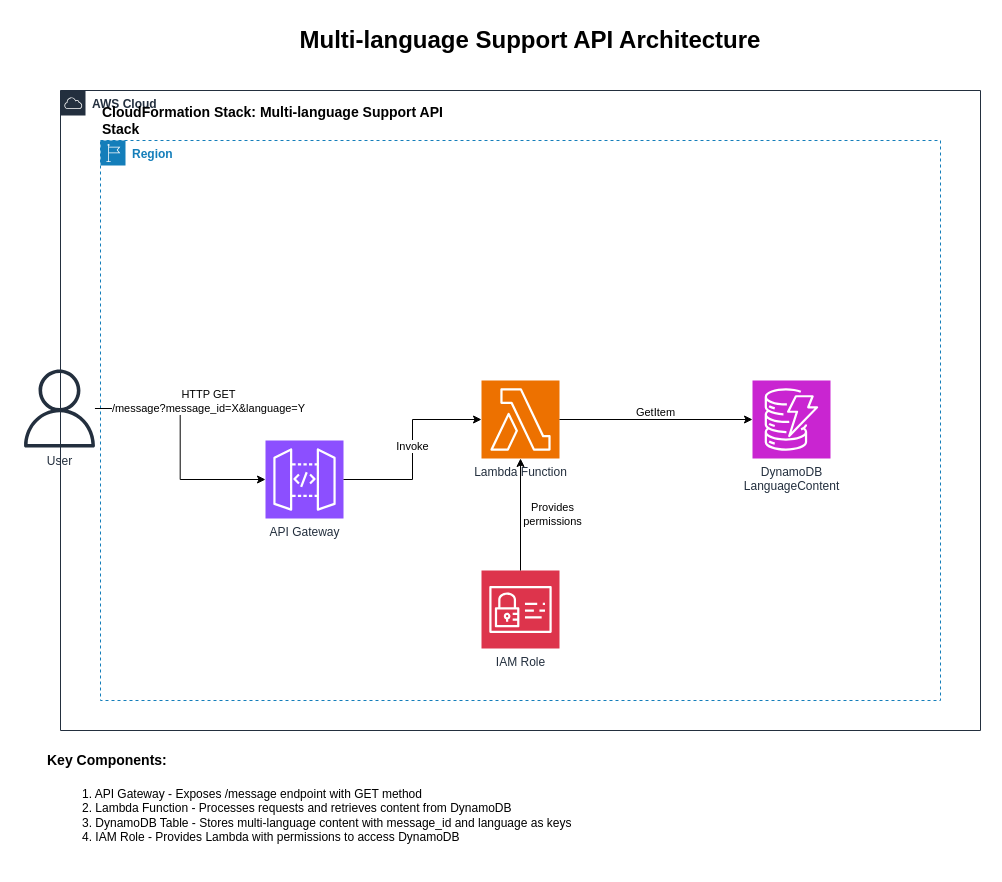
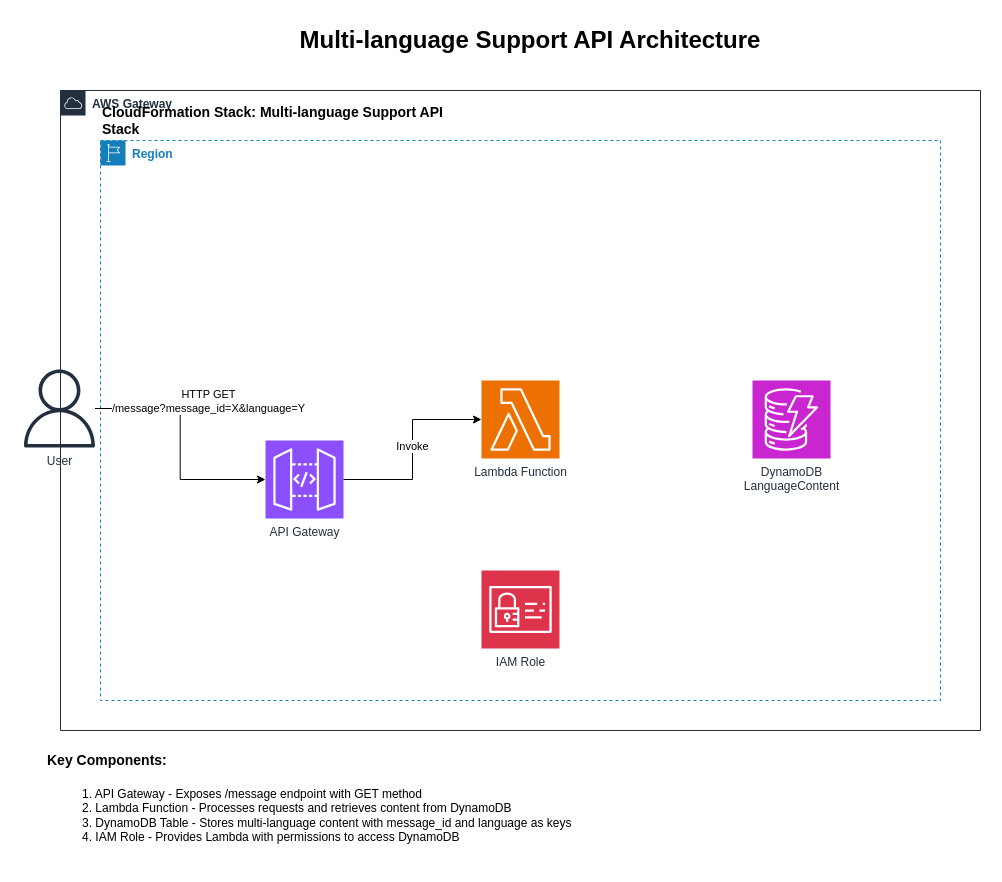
  <mxCell id="0" />
  <mxCell id="1" parent="0" />
  <mxCell id="2" value="Multi-language Support API Architecture" style="text;html=1;strokeColor=none;fillColor=none;align=center;verticalAlign=middle;whiteSpace=wrap;rounded=0;fontSize=24;fontStyle=1" vertex="1" parent="1"><mxGeometry x="280" y="20" width="500" height="40" as="geometry" /></mxCell>
- <mxCell id="3" value="AWS Cloud" style="points=[[0,0],[0.25,0],[0.5,0],[0.75,0],[1,0],[1,0.25],[1,0.5],[1,0.75],[1,1],[0.75,1],[0.5,1],[0.25,1],[0,1],[0,0.75],[0,0.5],[0,0.25]];outlineConnect=0;gradientColor=none;html=1;whiteSpace=wrap;fontSize=12;fontStyle=1;container=1;pointerEvents=0;collapsible=0;recursiveResize=0;shape=mxgraph.aws4.group;grIcon=mxgraph.aws4.group_aws_cloud;strokeColor=#232F3E;fillColor=none;verticalAlign=top;align=left;spacingLeft=30;fontColor=#232F3E;dashed=0;" vertex="1" parent="1"><mxGeometry x="60" y="90" width="920" height="640" as="geometry" /></mxCell>
+ <mxCell id="3" value="AWS Gateway" style="points=[[0,0],[0.25,0],[0.5,0],[0.75,0],[1,0],[1,0.25],[1,0.5],[1,0.75],[1,1],[0.75,1],[0.5,1],[0.25,1],[0,1],[0,0.75],[0,0.5],[0,0.25]];outlineConnect=0;gradientColor=none;html=1;whiteSpace=wrap;fontSize=12;fontStyle=1;container=1;pointerEvents=0;collapsible=0;recursiveResize=0;shape=mxgraph.aws4.group;grIcon=mxgraph.aws4.group_aws_cloud;strokeColor=#232F3E;fillColor=none;verticalAlign=top;align=left;spacingLeft=30;fontColor=#232F3E;dashed=0;" vertex="1" parent="1"><mxGeometry x="60" y="90" width="920" height="640" as="geometry" /></mxCell>
  <mxCell id="4" value="Region" style="points=[[0,0],[0.25,0],[0.5,0],[0.75,0],[1,0],[1,0.25],[1,0.5],[1,0.75],[1,1],[0.75,1],[0.5,1],[0.25,1],[0,1],[0,0.75],[0,0.5],[0,0.25]];outlineConnect=0;gradientColor=none;html=1;whiteSpace=wrap;fontSize=12;fontStyle=1;container=1;pointerEvents=0;collapsible=0;recursiveResize=0;shape=mxgraph.aws4.group;grIcon=mxgraph.aws4.group_region;strokeColor=#147EBA;fillColor=none;verticalAlign=top;align=left;spacingLeft=30;fontColor=#147EBA;dashed=1;" vertex="1" parent="3"><mxGeometry x="40" y="50" width="840" height="560" as="geometry" /></mxCell>
  <mxCell id="5" value="API Gateway" style="sketch=0;points=[[0,0,0],[0.25,0,0],[0.5,0,0],[0.75,0,0],[1,0,0],[0,1,0],[0.25,1,0],[0.5,1,0],[0.75,1,0],[1,1,0],[0,0.25,0],[0,0.5,0],[0,0.75,0],[1,0.25,0],[1,0.5,0],[1,0.75,0]];outlineConnect=0;fontColor=#232F3E;fillColor=#8C4FFF;strokeColor=#ffffff;dashed=0;verticalLabelPosition=bottom;verticalAlign=top;align=center;html=1;fontSize=12;fontStyle=0;aspect=fixed;shape=mxgraph.aws4.resourceIcon;resIcon=mxgraph.aws4.api_gateway;" vertex="1" parent="4"><mxGeometry x="165" y="300" width="78" height="78" as="geometry" /></mxCell>
  <mxCell id="6" value="Lambda Function" style="sketch=0;points=[[0,0,0],[0.25,0,0],[0.5,0,0],[0.75,0,0],[1,0,0],[0,1,0],[0.25,1,0],[0.5,1,0],[0.75,1,0],[1,1,0],[0,0.25,0],[0,0.5,0],[0,0.75,0],[1,0.25,0],[1,0.5,0],[1,0.75,0]];outlineConnect=0;fontColor=#232F3E;fillColor=#ED7100;strokeColor=#ffffff;dashed=0;verticalLabelPosition=bottom;verticalAlign=top;align=center;html=1;fontSize=12;fontStyle=0;aspect=fixed;shape=mxgraph.aws4.resourceIcon;resIcon=mxgraph.aws4.lambda;" vertex="1" parent="4"><mxGeometry x="381" y="240" width="78" height="78" as="geometry" /></mxCell>
  <mxCell id="7" value="DynamoDB&#10;LanguageContent" style="sketch=0;points=[[0,0,0],[0.25,0,0],[0.5,0,0],[0.75,0,0],[1,0,0],[0,1,0],[0.25,1,0],[0.5,1,0],[0.75,1,0],[1,1,0],[0,0.25,0],[0,0.5,0],[0,0.75,0],[1,0.25,0],[1,0.5,0],[1,0.75,0]];outlineConnect=0;fontColor=#232F3E;fillColor=#C925D1;strokeColor=#ffffff;dashed=0;verticalLabelPosition=bottom;verticalAlign=top;align=center;html=1;fontSize=12;fontStyle=0;aspect=fixed;shape=mxgraph.aws4.resourceIcon;resIcon=mxgraph.aws4.dynamodb;" vertex="1" parent="4"><mxGeometry x="652" y="240" width="78" height="78" as="geometry" /></mxCell>
  <mxCell id="8" value="IAM Role" style="sketch=0;points=[[0,0,0],[0.25,0,0],[0.5,0,0],[0.75,0,0],[1,0,0],[0,1,0],[0.25,1,0],[0.5,1,0],[0.75,1,0],[1,1,0],[0,0.25,0],[0,0.5,0],[0,0.75,0],[1,0.25,0],[1,0.5,0],[1,0.75,0]];outlineConnect=0;fontColor=#232F3E;fillColor=#DD344C;strokeColor=#ffffff;dashed=0;verticalLabelPosition=bottom;verticalAlign=top;align=center;html=1;fontSize=12;fontStyle=0;aspect=fixed;shape=mxgraph.aws4.resourceIcon;resIcon=mxgraph.aws4.identity_and_access_management;" vertex="1" parent="4"><mxGeometry x="381" y="430" width="78" height="78" as="geometry" /></mxCell>
  <mxCell id="9" value="User" style="sketch=0;outlineConnect=0;fontColor=#232F3E;gradientColor=none;fillColor=#232F3E;strokeColor=none;dashed=0;verticalLabelPosition=bottom;verticalAlign=top;align=center;html=1;fontSize=12;fontStyle=0;aspect=fixed;pointerEvents=1;shape=mxgraph.aws4.user;" vertex="1" parent="3"><mxGeometry x="-40" y="279" width="78" height="78" as="geometry" /></mxCell>
  <mxCell id="10" value="" style="edgeStyle=orthogonalEdgeStyle;rounded=0;orthogonalLoop=1;jettySize=auto;html=1;" edge="1" parent="3" source="9" target="5"><mxGeometry relative="1" as="geometry" /></mxCell>
  <mxCell id="11" value="HTTP GET&#10;/message?message_id=X&amp;language=Y" style="edgeLabel;html=1;align=center;verticalAlign=middle;resizable=0;points=[];" vertex="1" connectable="0" parent="10"><mxGeometry x="-0.2" y="1" relative="1" as="geometry"><mxPoint x="27" y="-19" as="offset" /></mxGeometry></mxCell>
  <mxCell id="12" value="" style="edgeStyle=orthogonalEdgeStyle;rounded=0;orthogonalLoop=1;jettySize=auto;html=1;" edge="1" parent="3" source="5" target="6"><mxGeometry relative="1" as="geometry" /></mxCell>
  <mxCell id="13" value="Invoke" style="edgeLabel;html=1;align=center;verticalAlign=middle;resizable=0;points=[];" vertex="1" connectable="0" parent="12"><mxGeometry x="-0.054" y="1" relative="1" as="geometry"><mxPoint y="-9" as="offset" /></mxGeometry></mxCell>
- <mxCell id="14" value="" style="edgeStyle=orthogonalEdgeStyle;rounded=0;orthogonalLoop=1;jettySize=auto;html=1;" edge="1" parent="3" source="6" target="7"><mxGeometry relative="1" as="geometry" /></mxCell>
- <mxCell id="15" value="GetItem" style="edgeLabel;html=1;align=center;verticalAlign=middle;resizable=0;points=[];" vertex="1" connectable="0" parent="14"><mxGeometry x="-0.02" y="-1" relative="1" as="geometry"><mxPoint y="-9" as="offset" /></mxGeometry></mxCell>
- <mxCell id="16" value="" style="edgeStyle=orthogonalEdgeStyle;rounded=0;orthogonalLoop=1;jettySize=auto;html=1;" edge="1" parent="3" source="8" target="6"><mxGeometry relative="1" as="geometry" /></mxCell>
- <mxCell id="17" value="Provides&#10;permissions" style="edgeLabel;html=1;align=center;verticalAlign=middle;resizable=0;points=[];" vertex="1" connectable="0" parent="16"><mxGeometry x="0.02" relative="1" as="geometry"><mxPoint x="31" as="offset" /></mxGeometry></mxCell>
  <mxCell id="18" value="CloudFormation Stack: Multi-language Support API Stack" style="text;html=1;strokeColor=none;fillColor=none;align=left;verticalAlign=middle;whiteSpace=wrap;rounded=0;fontSize=14;fontStyle=1" vertex="1" parent="3"><mxGeometry x="40" y="20" width="360" height="20" as="geometry" /></mxCell>
  <mxCell id="19" value="Key Components:" style="text;html=1;strokeColor=none;fillColor=none;align=left;verticalAlign=middle;whiteSpace=wrap;rounded=0;fontSize=14;fontStyle=1" vertex="1" parent="1"><mxGeometry x="45" y="750" width="150" height="20" as="geometry" /></mxCell>
  <mxCell id="20" value="1. API Gateway - Exposes /message endpoint with GET method&#10;2. Lambda Function - Processes requests and retrieves content from DynamoDB&#10;3. DynamoDB Table - Stores multi-language content with message_id and language as keys&#10;4. IAM Role - Provides Lambda with permissions to access DynamoDB" style="text;html=1;strokeColor=none;fillColor=none;align=left;verticalAlign=top;whiteSpace=wrap;rounded=0;fontSize=12;" vertex="1" parent="1"><mxGeometry x="80" y="780" width="550" height="80" as="geometry" /></mxCell>
